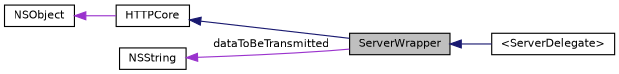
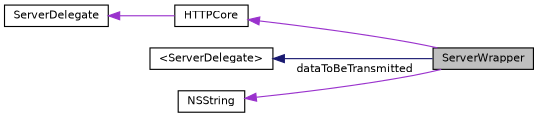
  digraph {
    rankdir=LR
    node [color=black fillcolor=white fontname=Helvetica fontsize=10 shape=record style=filled]
    edge [color=midnightblue dir=back fontname=Helvetica fontsize=10 labelfontname=Helvetica labelfontsize=10 style=solid]
    n1 [fillcolor=grey75 fontcolor=black height=0.2 label=ServerWrapper width=0.4]
    n2 [height=0.2 label=HTTPCore width=0.4]
-   n3 [height=0.2 label=NSObject width=0.4]
+   n3 [height=0.2 label=ServerDelegate width=0.4]
    n4 [height=0.2 label="\<ServerDelegate\>" width=0.4]
    n5 [height=0.2 label=NSString width=0.4]
-   n2 -> n1
+   n2 -> n1 [color=darkorchid3]
    n3 -> n2 [color=darkorchid3]
-   n1 -> n4
+   n4 -> n1
    n5 -> n1 [color=darkorchid3 label=" dataToBeTransmitted"]
  }
